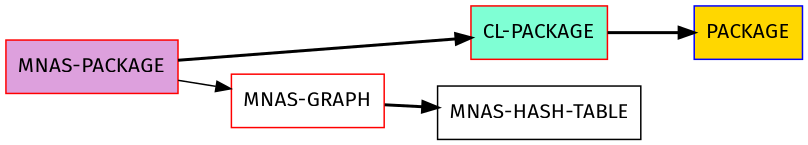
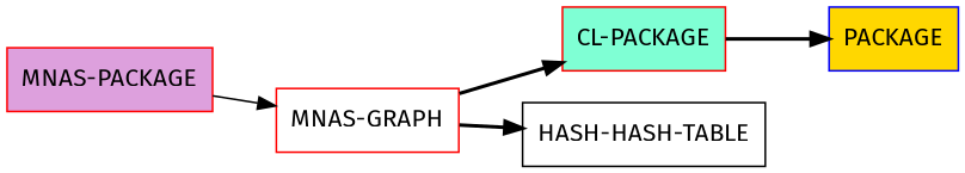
  digraph {
    fontname="Fira Sans"
    rankdir=LR
    node [color=red fillcolor=white fontname="Fira Sans" shape=box style=filled]
    edge [fontname="Fira Sans" style=bold]
    "MNAS-PACKAGE" [fillcolor=plum]
    "MNAS-GRAPH"
    n3 [fillcolor=aquamarine label="CL-PACKAGE"]
-   "MNAS-HASH-TABLE" [color=black]
+   "MNAS-HASH-TABLE" [color=black label="HASH-HASH-TABLE"]
    n5 [color=blue fillcolor=gold label=PACKAGE]
    "MNAS-PACKAGE" -> "MNAS-GRAPH" [style=solid]
-   "MNAS-PACKAGE" -> n3
+   "MNAS-GRAPH" -> n3
    "MNAS-GRAPH" -> "MNAS-HASH-TABLE"
    n3 -> n5
  }
